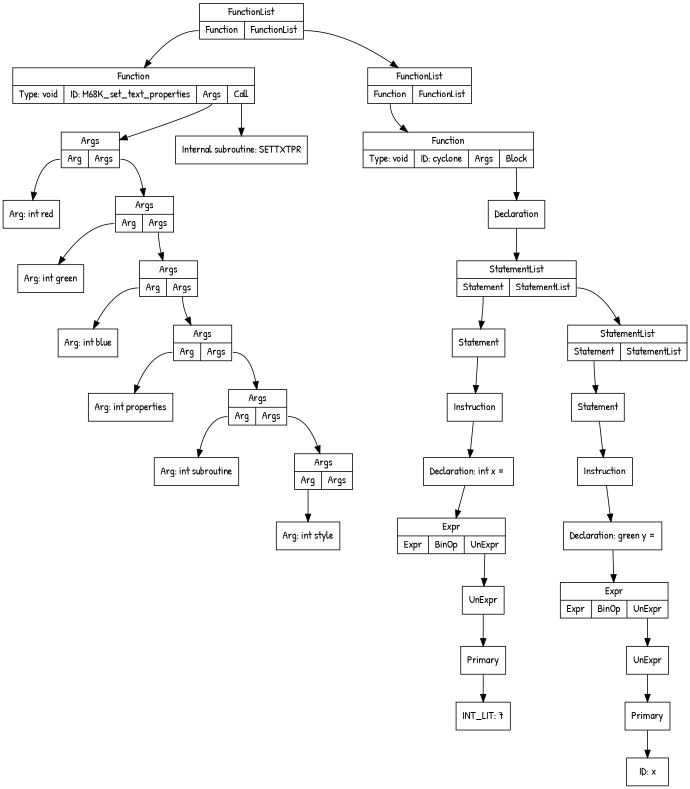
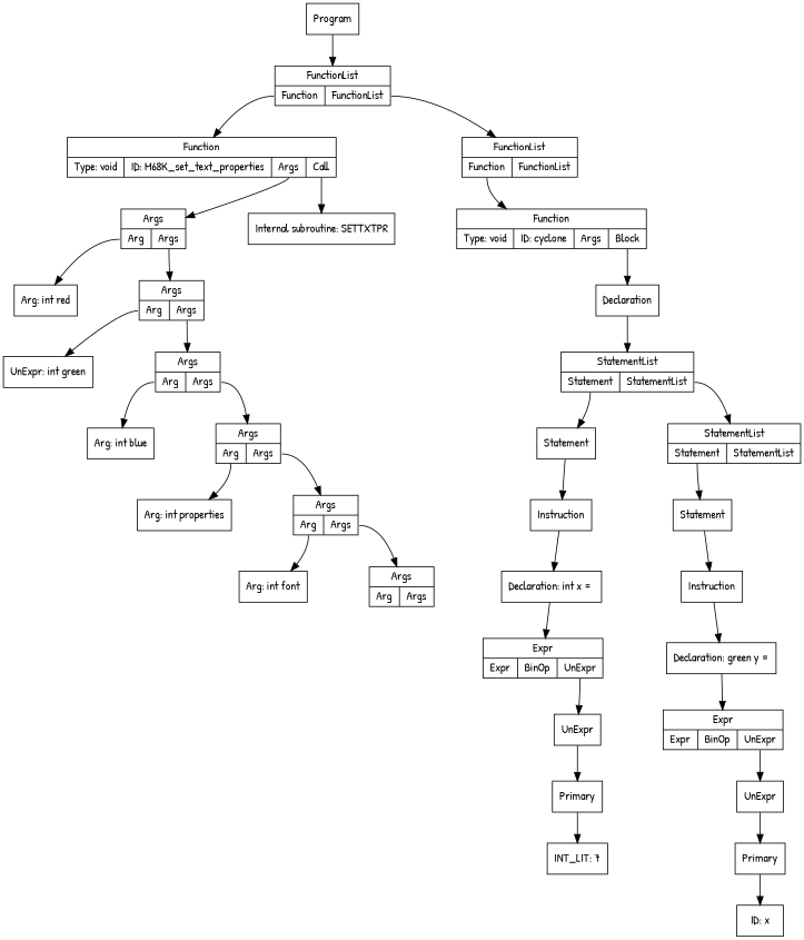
  digraph {
    fontname="Patrick Hand"
    nodesep=1
    node [fontname="Patrick Hand" shape=box]
    edge [fontname="Patrick Hand"]
    n1 [label="Arg: int red"]
-   n2 [label="Arg: int green"]
+   n2 [label="UnExpr: int green"]
    n3 [label="Arg: int blue"]
    n4 [label="Arg: int properties"]
-   n5 [label="Arg: int subroutine"]
-   n6 [label="Arg: int style"]
+   n5 [label="Arg: int font"]
    n7 [label="{Args | {<a>Arg | <as> Args}}" shape=record]
    n8 [label="{Args | {<a>Arg | <as> Args}}" shape=record]
    n9 [label="{Args | {<a>Arg | <as> Args}}" shape=record]
    n10 [label="{Args | {<a>Arg | <as> Args}}" shape=record]
    n11 [label="{Args | {<a>Arg | <as> Args}}" shape=record]
    n12 [label="{Args | {<a>Arg | <as> Args}}" shape=record]
    n13 [label="Internal subroutine: SETTXTPR"]
    n14 [label="{Function | {Type: void | ID: M68K_set_text_properties | <a>Args | <b> Call }}" shape=record]
    n15 [label=Primary]
    n16 [label="INT_LIT: 7"]
    n17 [label=UnExpr]
    n18 [label="{Expr | {<e>Expr | <bo>BinOp | <ue>UnExpr}}" shape=record]
    n19 [label="Declaration: int x = "]
    n20 [label=Instruction]
    n21 [label=Statement]
    n22 [label=Primary]
    n23 [label="ID: x"]
    n24 [label=UnExpr]
    n25 [label="{Expr | {<e>Expr | <bo>BinOp | <ue>UnExpr}}" shape=record]
    n26 [label="Declaration: green y ="]
    n27 [label=Instruction]
    n28 [label=Statement]
    n29 [label="{StatementList | {<s>Statement | <sl>StatementList}}" shape=record]
    n30 [label="{StatementList | {<s>Statement | <sl>StatementList}}" shape=record]
    n31 [label=Declaration]
    n32 [label="{Function | {Type: void | ID: cyclone | <a>Args | <b>Block}}" shape=record]
    n33 [label="{FunctionList | {<f> Function | <fl> FunctionList}}" shape=record]
    n34 [label="{FunctionList | {<f> Function | <fl> FunctionList}}" shape=record]
-   n7 -> n6 [tailport=a]
+   n35 [label=Program]
    n8 -> n5 [tailport=a]
    n8 -> n7 [tailport=as]
    n9 -> n4 [tailport=a]
    n9 -> n8 [tailport=as]
    n10 -> n3 [tailport=a]
    n10 -> n9 [tailport=as]
    n11 -> n2 [tailport=a]
    n11 -> n10 [tailport=as]
    n12 -> n1 [tailport=a]
    n12 -> n11 [tailport=as]
    n14 -> n12 [tailport=a]
    n14 -> n13 [tailport=b]
    n15 -> n16
    n17 -> n15
    n18 -> n17 [tailport=ue]
    n19 -> n18
    n20 -> n19
    n21 -> n20
    n22 -> n23
    n24 -> n22
    n25 -> n24 [tailport=ue]
    n26 -> n25
    n27 -> n26
    n28 -> n27
    n29 -> n28 [tailport=s]
    n30 -> n21 [tailport=s]
    n30 -> n29 [tailport=sl]
    n31 -> n30
    n32 -> n31 [tailport=b]
    n33 -> n32 [tailport=f]
    n34 -> n14 [tailport=f]
    n34 -> n33 [tailport=fl]
+   n35 -> n34
  }
